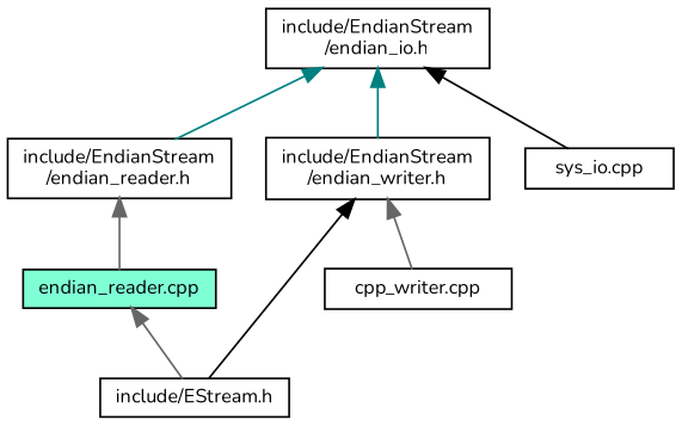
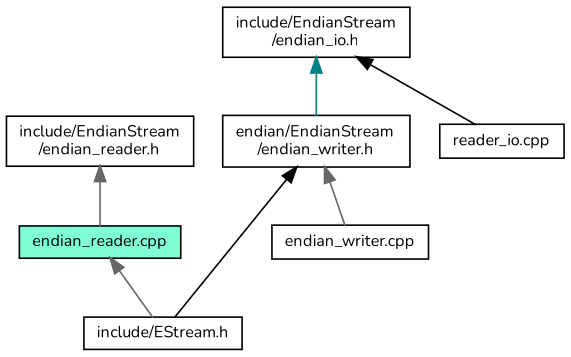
  digraph {
    fontname=Nunito
    node [color=black fillcolor=white fontname=Nunito fontsize=10 shape=record style=filled]
    edge [color=gray40 dir=back fontname=Nunito fontsize=10 labelfontname=Helvetica labelfontsize=10 style=solid]
    n1 [fontcolor=black height=0.2 label="include/EndianStream\l/endian_io.h" width=0.4]
    n2 [height=0.2 label="include/EndianStream\l/endian_reader.h" width=0.4]
-   n3 [height=0.2 label="include/EndianStream\l/endian_writer.h" width=0.4]
-   n4 [height=0.2 label="sys_io.cpp" width=0.4]
+   n3 [height=0.2 label="endian/EndianStream\l/endian_writer.h" width=0.4]
+   n4 [height=0.2 label="reader_io.cpp" width=0.4]
    n5 [fillcolor=aquamarine height=0.2 label="endian_reader.cpp" width=0.4]
    n6 [height=0.2 label="include/EStream.h" width=0.4]
-   n7 [height=0.2 label="cpp_writer.cpp" width=0.4]
-   n1 -> n2 [color=teal]
+   n7 [height=0.2 label="endian_writer.cpp" width=0.4]
    n1 -> n3 [color=teal]
    n1 -> n4 [color=black]
    n2 -> n5
    n3 -> n6 [color=black]
    n3 -> n7
    n5 -> n6
  }
